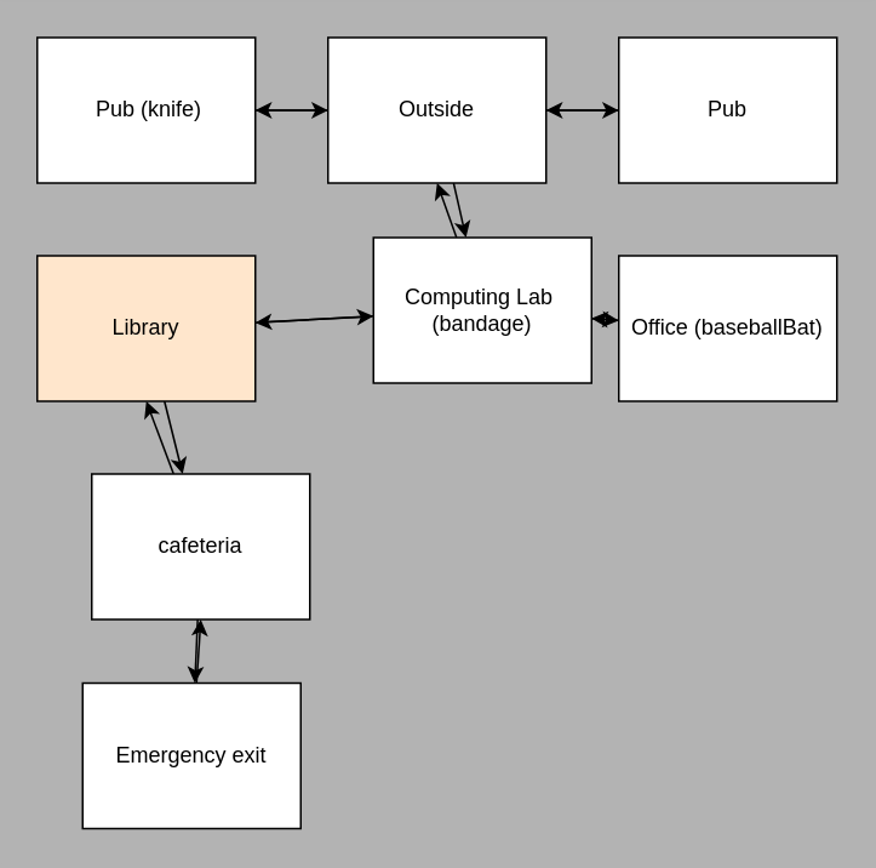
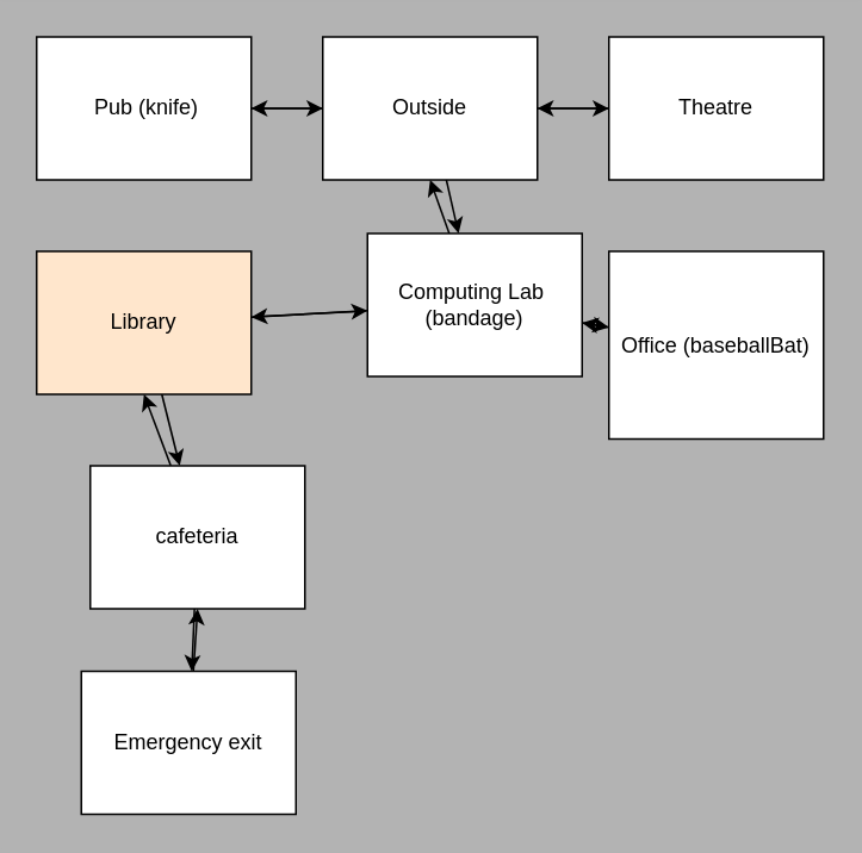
  <mxCell id="0" />
  <mxCell id="1" parent="0" />
  <mxCell id="2" style="edgeStyle=none;html=1;" parent="1" source="5" target="13" edge="1"><mxGeometry relative="1" as="geometry" /></mxCell>
  <mxCell id="3" value="" style="edgeStyle=none;html=1;" parent="1" source="5" target="7" edge="1"><mxGeometry relative="1" as="geometry" /></mxCell>
  <mxCell id="4" value="" style="edgeStyle=none;html=1;" parent="1" source="5" target="9" edge="1"><mxGeometry relative="1" as="geometry" /></mxCell>
  <mxCell id="5" value="Outside" style="html=1;whiteSpace=wrap;" parent="1" vertex="1"><mxGeometry x="180" y="20" width="120" height="80" as="geometry" /></mxCell>
  <mxCell id="6" style="edgeStyle=none;html=1;entryX=1;entryY=0.5;entryDx=0;entryDy=0;" parent="1" source="7" target="5" edge="1"><mxGeometry relative="1" as="geometry" /></mxCell>
- <mxCell id="7" value="Pub" style="html=1;whiteSpace=wrap;" parent="1" vertex="1"><mxGeometry x="340" y="20" width="120" height="80" as="geometry" /></mxCell>
+ <mxCell id="7" value="Theatre" style="html=1;whiteSpace=wrap;" parent="1" vertex="1"><mxGeometry x="340" y="20" width="120" height="80" as="geometry" /></mxCell>
  <mxCell id="8" style="edgeStyle=none;html=1;" parent="1" source="9" target="5" edge="1"><mxGeometry relative="1" as="geometry" /></mxCell>
  <mxCell id="9" value="&amp;nbsp;Pub (knife)" style="html=1;whiteSpace=wrap;" parent="1" vertex="1"><mxGeometry x="20" y="20" width="120" height="80" as="geometry" /></mxCell>
  <mxCell id="10" style="edgeStyle=none;html=1;entryX=0.5;entryY=1;entryDx=0;entryDy=0;" parent="1" source="13" target="5" edge="1"><mxGeometry relative="1" as="geometry" /></mxCell>
  <mxCell id="11" value="" style="edgeStyle=none;html=1;" parent="1" source="13" target="15" edge="1"><mxGeometry relative="1" as="geometry" /></mxCell>
  <mxCell id="12" style="edgeStyle=none;html=1;" parent="1" source="13" target="18" edge="1"><mxGeometry relative="1" as="geometry" /></mxCell>
  <mxCell id="13" value="Computing Lab&amp;nbsp;&lt;div&gt;(bandage)&lt;/div&gt;" style="html=1;whiteSpace=wrap;" parent="1" vertex="1"><mxGeometry x="205" y="130" width="120" height="80" as="geometry" /></mxCell>
  <mxCell id="14" style="edgeStyle=none;html=1;" parent="1" source="15" target="13" edge="1"><mxGeometry relative="1" as="geometry" /></mxCell>
- <mxCell id="15" value="Office (baseballBat)" style="html=1;whiteSpace=wrap;" parent="1" vertex="1"><mxGeometry x="340" y="140" width="120" height="80" as="geometry" /></mxCell>
+ <mxCell id="15" value="Office (baseballBat)" style="html=1;whiteSpace=wrap;" parent="1" vertex="1"><mxGeometry x="340" y="140" width="120" height="105" as="geometry" /></mxCell>
  <mxCell id="16" value="" style="edgeStyle=none;html=1;" parent="1" source="18" target="13" edge="1"><mxGeometry relative="1" as="geometry" /></mxCell>
  <mxCell id="17" style="edgeStyle=none;html=1;" parent="1" source="18" target="21" edge="1"><mxGeometry relative="1" as="geometry" /></mxCell>
  <mxCell id="18" value="Library" style="html=1;whiteSpace=wrap;fillColor=#ffe6cc;" parent="1" vertex="1"><mxGeometry x="20" y="140" width="120" height="80" as="geometry" /></mxCell>
  <mxCell id="19" style="edgeStyle=none;html=1;entryX=0.5;entryY=1;entryDx=0;entryDy=0;" parent="1" source="21" target="18" edge="1"><mxGeometry relative="1" as="geometry" /></mxCell>
  <mxCell id="20" style="edgeStyle=none;html=1;" parent="1" source="21" target="23" edge="1"><mxGeometry relative="1" as="geometry" /></mxCell>
  <mxCell id="21" value="cafeteria" style="html=1;whiteSpace=wrap;" parent="1" vertex="1"><mxGeometry x="50" y="260" width="120" height="80" as="geometry" /></mxCell>
  <mxCell id="22" style="edgeStyle=none;html=1;entryX=0.5;entryY=1;entryDx=0;entryDy=0;" parent="1" source="23" target="21" edge="1"><mxGeometry relative="1" as="geometry" /></mxCell>
  <mxCell id="23" value="Emergency exit" style="html=1;whiteSpace=wrap;" parent="1" vertex="1"><mxGeometry x="45" y="375" width="120" height="80" as="geometry" /></mxCell>
